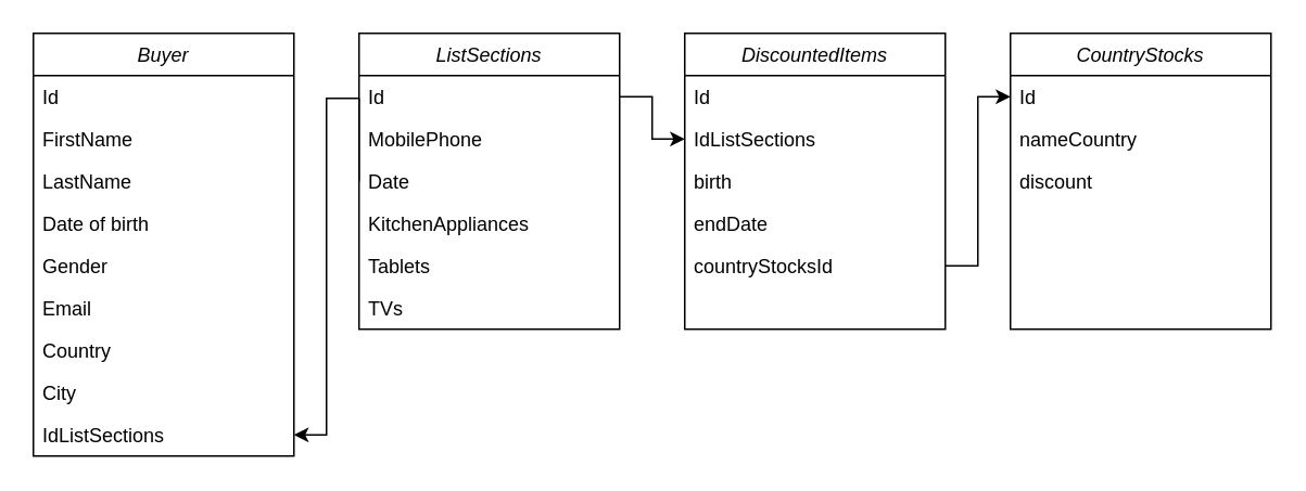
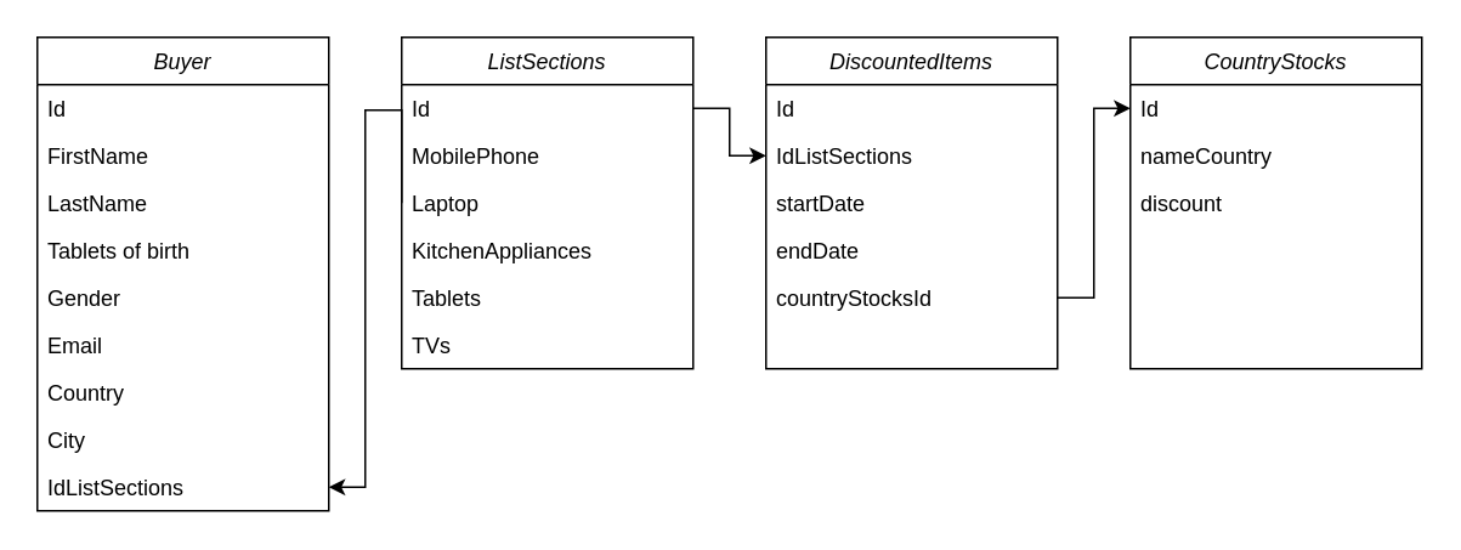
  <mxCell id="0" />
  <mxCell id="1" parent="0" />
  <mxCell id="2" value="Buyer" style="swimlane;fontStyle=2;align=center;verticalAlign=top;childLayout=stackLayout;horizontal=1;startSize=26;horizontalStack=0;resizeParent=1;resizeLast=0;collapsible=1;marginBottom=0;rounded=0;shadow=0;strokeWidth=1;" parent="1" vertex="1"><mxGeometry x="20" y="20" width="160" height="260" as="geometry"><mxRectangle x="230" y="140" width="160" height="26" as="alternateBounds" /></mxGeometry></mxCell>
  <mxCell id="3" value="Id&#10;" style="text;align=left;verticalAlign=top;spacingLeft=4;spacingRight=4;overflow=hidden;rotatable=0;points=[[0,0.5],[1,0.5]];portConstraint=eastwest;" vertex="1" parent="2"><mxGeometry y="26" width="160" height="26" as="geometry" /></mxCell>
  <mxCell id="4" value="FirstName   " style="text;align=left;verticalAlign=top;spacingLeft=4;spacingRight=4;overflow=hidden;rotatable=0;points=[[0,0.5],[1,0.5]];portConstraint=eastwest;" parent="2" vertex="1"><mxGeometry y="52" width="160" height="26" as="geometry" /></mxCell>
  <mxCell id="5" value="LastName" style="text;align=left;verticalAlign=top;spacingLeft=4;spacingRight=4;overflow=hidden;rotatable=0;points=[[0,0.5],[1,0.5]];portConstraint=eastwest;rounded=0;shadow=0;html=0;" parent="2" vertex="1"><mxGeometry y="78" width="160" height="26" as="geometry" /></mxCell>
- <mxCell id="6" value="Date of birth" style="text;align=left;verticalAlign=top;spacingLeft=4;spacingRight=4;overflow=hidden;rotatable=0;points=[[0,0.5],[1,0.5]];portConstraint=eastwest;rounded=0;shadow=0;html=0;" parent="2" vertex="1"><mxGeometry y="104" width="160" height="26" as="geometry" /></mxCell>
+ <mxCell id="6" value="Tablets of birth" style="text;align=left;verticalAlign=top;spacingLeft=4;spacingRight=4;overflow=hidden;rotatable=0;points=[[0,0.5],[1,0.5]];portConstraint=eastwest;rounded=0;shadow=0;html=0;" parent="2" vertex="1"><mxGeometry y="104" width="160" height="26" as="geometry" /></mxCell>
  <mxCell id="7" value="Gender" style="text;align=left;verticalAlign=top;spacingLeft=4;spacingRight=4;overflow=hidden;rotatable=0;points=[[0,0.5],[1,0.5]];portConstraint=eastwest;rounded=0;shadow=0;html=0;" vertex="1" parent="2"><mxGeometry y="130" width="160" height="26" as="geometry" /></mxCell>
  <mxCell id="8" value="Email " style="text;align=left;verticalAlign=top;spacingLeft=4;spacingRight=4;overflow=hidden;rotatable=0;points=[[0,0.5],[1,0.5]];portConstraint=eastwest;rounded=0;shadow=0;html=0;" vertex="1" parent="2"><mxGeometry y="156" width="160" height="26" as="geometry" /></mxCell>
  <mxCell id="9" value="Country " style="text;align=left;verticalAlign=top;spacingLeft=4;spacingRight=4;overflow=hidden;rotatable=0;points=[[0,0.5],[1,0.5]];portConstraint=eastwest;rounded=0;shadow=0;html=0;" vertex="1" parent="2"><mxGeometry y="182" width="160" height="26" as="geometry" /></mxCell>
  <mxCell id="10" value="City  " style="text;align=left;verticalAlign=top;spacingLeft=4;spacingRight=4;overflow=hidden;rotatable=0;points=[[0,0.5],[1,0.5]];portConstraint=eastwest;rounded=0;shadow=0;html=0;" vertex="1" parent="2"><mxGeometry y="208" width="160" height="26" as="geometry" /></mxCell>
  <mxCell id="11" value="IdListSections  " style="text;align=left;verticalAlign=top;spacingLeft=4;spacingRight=4;overflow=hidden;rotatable=0;points=[[0,0.5],[1,0.5]];portConstraint=eastwest;rounded=0;shadow=0;html=0;" vertex="1" parent="2"><mxGeometry y="234" width="160" height="26" as="geometry" /></mxCell>
  <mxCell id="12" value="ListSections" style="swimlane;fontStyle=2;align=center;verticalAlign=top;childLayout=stackLayout;horizontal=1;startSize=26;horizontalStack=0;resizeParent=1;resizeLast=0;collapsible=1;marginBottom=0;rounded=0;shadow=0;strokeWidth=1;" vertex="1" parent="1"><mxGeometry x="220" y="20" width="160" height="182" as="geometry"><mxRectangle x="230" y="140" width="160" height="26" as="alternateBounds" /></mxGeometry></mxCell>
  <mxCell id="13" value="Id&#10;" style="text;align=left;verticalAlign=top;spacingLeft=4;spacingRight=4;overflow=hidden;rotatable=0;points=[[0,0.5],[1,0.5]];portConstraint=eastwest;" vertex="1" parent="12"><mxGeometry y="26" width="160" height="26" as="geometry" /></mxCell>
  <mxCell id="14" value="MobilePhone" style="text;align=left;verticalAlign=top;spacingLeft=4;spacingRight=4;overflow=hidden;rotatable=0;points=[[0,0.5],[1,0.5]];portConstraint=eastwest;" vertex="1" parent="12"><mxGeometry y="52" width="160" height="26" as="geometry" /></mxCell>
- <mxCell id="15" value="Date" style="text;align=left;verticalAlign=top;spacingLeft=4;spacingRight=4;overflow=hidden;rotatable=0;points=[[0,0.5],[1,0.5]];portConstraint=eastwest;rounded=0;shadow=0;html=0;" vertex="1" parent="12"><mxGeometry y="78" width="160" height="26" as="geometry" /></mxCell>
+ <mxCell id="15" value="Laptop" style="text;align=left;verticalAlign=top;spacingLeft=4;spacingRight=4;overflow=hidden;rotatable=0;points=[[0,0.5],[1,0.5]];portConstraint=eastwest;rounded=0;shadow=0;html=0;" vertex="1" parent="12"><mxGeometry y="78" width="160" height="26" as="geometry" /></mxCell>
  <mxCell id="16" value="KitchenAppliances" style="text;align=left;verticalAlign=top;spacingLeft=4;spacingRight=4;overflow=hidden;rotatable=0;points=[[0,0.5],[1,0.5]];portConstraint=eastwest;rounded=0;shadow=0;html=0;" vertex="1" parent="12"><mxGeometry y="104" width="160" height="26" as="geometry" /></mxCell>
  <mxCell id="17" value="Tablets" style="text;align=left;verticalAlign=top;spacingLeft=4;spacingRight=4;overflow=hidden;rotatable=0;points=[[0,0.5],[1,0.5]];portConstraint=eastwest;rounded=0;shadow=0;html=0;" vertex="1" parent="12"><mxGeometry y="130" width="160" height="26" as="geometry" /></mxCell>
  <mxCell id="18" value="TVs " style="text;align=left;verticalAlign=top;spacingLeft=4;spacingRight=4;overflow=hidden;rotatable=0;points=[[0,0.5],[1,0.5]];portConstraint=eastwest;rounded=0;shadow=0;html=0;" vertex="1" parent="12"><mxGeometry y="156" width="160" height="26" as="geometry" /></mxCell>
  <mxCell id="19" value="DiscountedItems" style="swimlane;fontStyle=2;align=center;verticalAlign=top;childLayout=stackLayout;horizontal=1;startSize=26;horizontalStack=0;resizeParent=1;resizeLast=0;collapsible=1;marginBottom=0;rounded=0;shadow=0;strokeWidth=1;" vertex="1" parent="1"><mxGeometry x="420" y="20" width="160" height="182" as="geometry"><mxRectangle x="230" y="140" width="160" height="26" as="alternateBounds" /></mxGeometry></mxCell>
  <mxCell id="20" value="Id&#10;" style="text;align=left;verticalAlign=top;spacingLeft=4;spacingRight=4;overflow=hidden;rotatable=0;points=[[0,0.5],[1,0.5]];portConstraint=eastwest;" vertex="1" parent="19"><mxGeometry y="26" width="160" height="26" as="geometry" /></mxCell>
  <mxCell id="21" value="IdListSections  " style="text;align=left;verticalAlign=top;spacingLeft=4;spacingRight=4;overflow=hidden;rotatable=0;points=[[0,0.5],[1,0.5]];portConstraint=eastwest;rounded=0;shadow=0;html=0;" vertex="1" parent="19"><mxGeometry y="52" width="160" height="26" as="geometry" /></mxCell>
- <mxCell id="22" value="birth" style="text;align=left;verticalAlign=top;spacingLeft=4;spacingRight=4;overflow=hidden;rotatable=0;points=[[0,0.5],[1,0.5]];portConstraint=eastwest;rounded=0;shadow=0;html=0;" vertex="1" parent="19"><mxGeometry y="78" width="160" height="26" as="geometry" /></mxCell>
+ <mxCell id="22" value="startDate" style="text;align=left;verticalAlign=top;spacingLeft=4;spacingRight=4;overflow=hidden;rotatable=0;points=[[0,0.5],[1,0.5]];portConstraint=eastwest;rounded=0;shadow=0;html=0;" vertex="1" parent="19"><mxGeometry y="78" width="160" height="26" as="geometry" /></mxCell>
  <mxCell id="23" value="endDate" style="text;align=left;verticalAlign=top;spacingLeft=4;spacingRight=4;overflow=hidden;rotatable=0;points=[[0,0.5],[1,0.5]];portConstraint=eastwest;rounded=0;shadow=0;html=0;" vertex="1" parent="19"><mxGeometry y="104" width="160" height="26" as="geometry" /></mxCell>
  <mxCell id="24" value="countryStocksId" style="text;align=left;verticalAlign=top;spacingLeft=4;spacingRight=4;overflow=hidden;rotatable=0;points=[[0,0.5],[1,0.5]];portConstraint=eastwest;rounded=0;shadow=0;html=0;" vertex="1" parent="19"><mxGeometry y="130" width="160" height="26" as="geometry" /></mxCell>
  <mxCell id="25" style="edgeStyle=orthogonalEdgeStyle;rounded=0;orthogonalLoop=1;jettySize=auto;html=1;exitX=0;exitY=0.5;exitDx=0;exitDy=0;entryX=1;entryY=0.5;entryDx=0;entryDy=0;" edge="1" parent="1" source="15" target="11"><mxGeometry relative="1" as="geometry"><Array as="points"><mxPoint x="220" y="60" /><mxPoint x="200" y="60" /><mxPoint x="200" y="267" /></Array></mxGeometry></mxCell>
  <mxCell id="26" value="CountryStocks" style="swimlane;fontStyle=2;align=center;verticalAlign=top;childLayout=stackLayout;horizontal=1;startSize=26;horizontalStack=0;resizeParent=1;resizeLast=0;collapsible=1;marginBottom=0;rounded=0;shadow=0;strokeWidth=1;" vertex="1" parent="1"><mxGeometry x="620" y="20" width="160" height="182" as="geometry"><mxRectangle x="230" y="140" width="160" height="26" as="alternateBounds" /></mxGeometry></mxCell>
  <mxCell id="27" value="Id&#10;" style="text;align=left;verticalAlign=top;spacingLeft=4;spacingRight=4;overflow=hidden;rotatable=0;points=[[0,0.5],[1,0.5]];portConstraint=eastwest;" vertex="1" parent="26"><mxGeometry y="26" width="160" height="26" as="geometry" /></mxCell>
  <mxCell id="28" value="nameCountry" style="text;align=left;verticalAlign=top;spacingLeft=4;spacingRight=4;overflow=hidden;rotatable=0;points=[[0,0.5],[1,0.5]];portConstraint=eastwest;rounded=0;shadow=0;html=0;" vertex="1" parent="26"><mxGeometry y="52" width="160" height="26" as="geometry" /></mxCell>
  <mxCell id="29" value="discount  " style="text;align=left;verticalAlign=top;spacingLeft=4;spacingRight=4;overflow=hidden;rotatable=0;points=[[0,0.5],[1,0.5]];portConstraint=eastwest;rounded=0;shadow=0;html=0;" vertex="1" parent="26"><mxGeometry y="78" width="160" height="26" as="geometry" /></mxCell>
  <mxCell id="30" style="edgeStyle=orthogonalEdgeStyle;rounded=0;orthogonalLoop=1;jettySize=auto;html=1;exitX=1;exitY=0.5;exitDx=0;exitDy=0;entryX=0;entryY=0.5;entryDx=0;entryDy=0;" edge="1" parent="1" source="13" target="21"><mxGeometry relative="1" as="geometry" /></mxCell>
  <mxCell id="31" style="edgeStyle=orthogonalEdgeStyle;rounded=0;orthogonalLoop=1;jettySize=auto;html=1;exitX=1;exitY=0.5;exitDx=0;exitDy=0;entryX=0;entryY=0.5;entryDx=0;entryDy=0;" edge="1" parent="1" source="24" target="27"><mxGeometry relative="1" as="geometry" /></mxCell>
